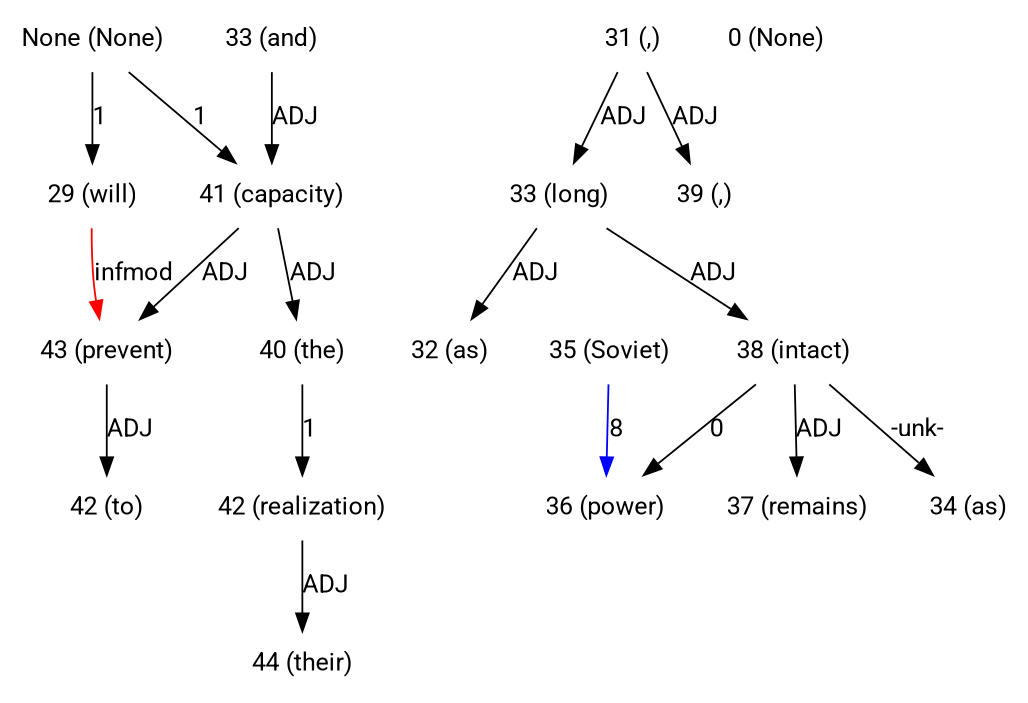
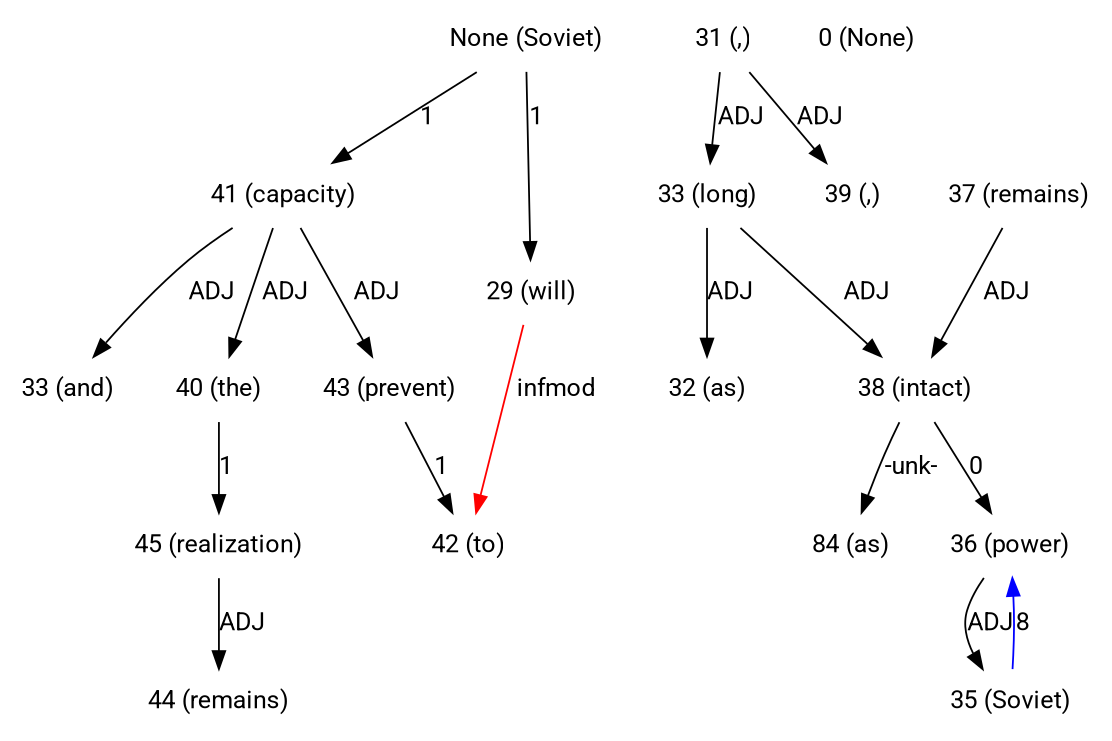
  digraph {
    fontname=Roboto
    node [fontname=Roboto shape=plaintext]
    edge [dir=forward fontname=Roboto]
-   n1 [label="None (None)"]
+   n1 [label="None (Soviet)"]
    n2 [label="41 (capacity)"]
    n3 [label="29 (will)"]
    n4 [label="33 (and)"]
    n5 [label="40 (the)"]
    n6 [label="43 (prevent)"]
    n7 [label="31 (,)"]
    n8 [label="33 (long)"]
    n9 [label="39 (,)"]
-   n10 [label="42 (realization)"]
+   n10 [label="45 (realization)"]
    n11 [label="42 (to)"]
    n12 [label="0 (None)"]
    n13 [label="32 (as)"]
    n14 [label="38 (intact)"]
-   n15 [label="34 (as)"]
+   n15 [label="84 (as)"]
    n16 [label="36 (power)"]
    n17 [label="37 (remains)"]
    n18 [label="35 (Soviet)"]
-   n19 [label="44 (their)"]
+   n19 [label="44 (remains)"]
    n1 -> n2 [label=1]
    n1 -> n3 [label=1]
-   n4 -> n2 [label=ADJ]
+   n2 -> n4 [label=ADJ]
    n2 -> n5 [label=ADJ]
    n2 -> n6 [label=ADJ]
-   n3 -> n6 [color=red label=infmod]
+   n3 -> n11 [color=red label=infmod]
    n5 -> n10 [label=1]
-   n6 -> n11 [label=ADJ]
+   n6 -> n11 [label=1]
    n7 -> n8 [label=ADJ]
    n7 -> n9 [label=ADJ]
    n8 -> n13 [label=ADJ]
    n8 -> n14 [label=ADJ]
    n10 -> n19 [label=ADJ]
    n14 -> n15 [label="-unk-"]
    n14 -> n16 [label=0]
-   n14 -> n17 [label=ADJ]
+   n17 -> n14 [label=ADJ]
+   n16 -> n18 [label=ADJ]
    n18 -> n16 [color=blue label=8]
  }
